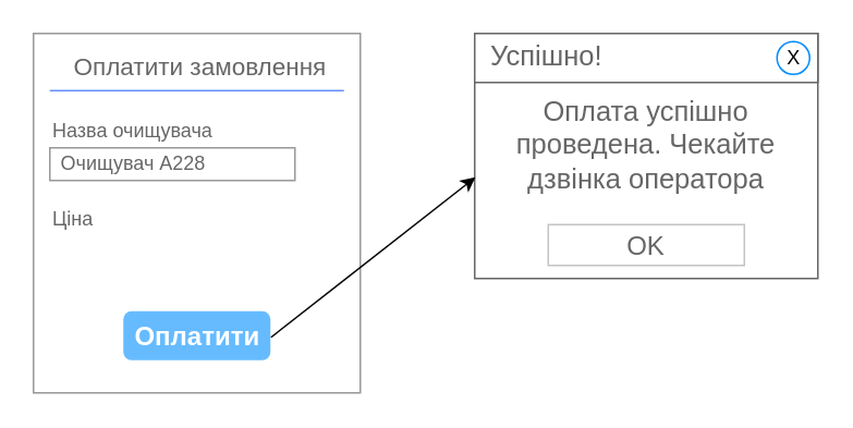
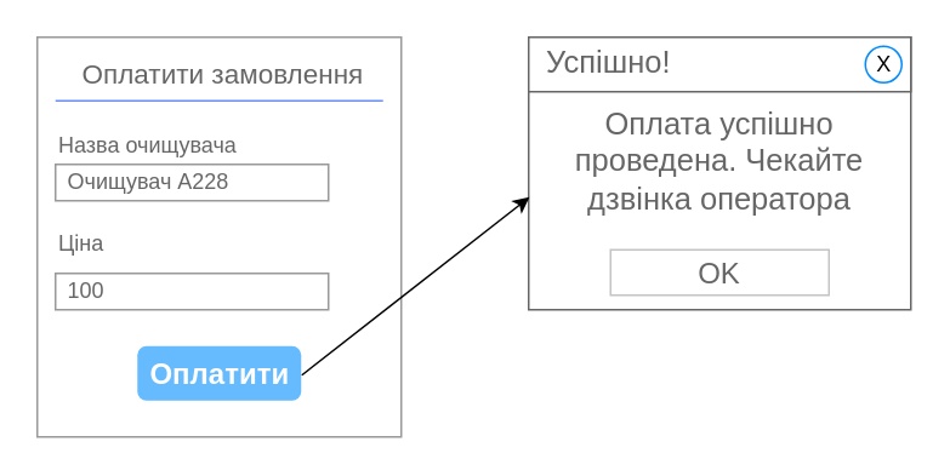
  <mxCell id="0" />
  <mxCell id="1" parent="0" />
  <mxCell id="2" value="" style="strokeWidth=1;shadow=0;dashed=0;align=center;html=1;shape=mxgraph.mockup.forms.rrect;rSize=0;strokeColor=#999999;fillColor=#ffffff;" parent="1" vertex="1"><mxGeometry x="20" y="20" width="200" height="220" as="geometry" /></mxCell>
  <mxCell id="3" value="Оплатити замовлення" style="strokeWidth=1;shadow=0;dashed=0;align=center;html=1;shape=mxgraph.mockup.forms.anchor;fontSize=15;fontColor=#666666;align=left;resizeWidth=1;spacingLeft=0;" parent="2" vertex="1"><mxGeometry width="140" height="20" relative="1" as="geometry"><mxPoint x="23" y="10" as="offset" /></mxGeometry></mxCell>
  <mxCell id="4" value="" style="shape=line;strokeColor=#668FFF;strokeWidth=1;html=1;resizeWidth=1;" parent="2" vertex="1"><mxGeometry width="180" height="10" relative="1" as="geometry"><mxPoint x="10" y="30" as="offset" /></mxGeometry></mxCell>
  <mxCell id="5" value="Назва очищувача" style="strokeWidth=1;shadow=0;dashed=0;align=center;html=1;shape=mxgraph.mockup.forms.anchor;fontSize=12;fontColor=#666666;align=left;resizeWidth=1;spacingLeft=0;" parent="2" vertex="1"><mxGeometry width="100" height="20" relative="1" as="geometry"><mxPoint x="10" y="50" as="offset" /></mxGeometry></mxCell>
  <mxCell id="6" value="Очищувач А228" style="strokeWidth=1;shadow=0;dashed=0;align=center;html=1;shape=mxgraph.mockup.forms.rrect;rSize=0;strokeColor=#999999;fontColor=#666666;align=left;spacingLeft=5;resizeWidth=1;" parent="2" vertex="1"><mxGeometry width="150" height="20" relative="1" as="geometry"><mxPoint x="10" y="70" as="offset" /></mxGeometry></mxCell>
  <mxCell id="7" value="Ціна" style="strokeWidth=1;shadow=0;dashed=0;align=center;html=1;shape=mxgraph.mockup.forms.anchor;fontSize=12;fontColor=#666666;align=left;resizeWidth=1;spacingLeft=0;" parent="2" vertex="1"><mxGeometry width="100" height="20" relative="1" as="geometry"><mxPoint x="10" y="104" as="offset" /></mxGeometry></mxCell>
  <mxCell id="8" value="Оплатити" style="strokeWidth=1;shadow=0;dashed=0;align=center;html=1;shape=mxgraph.mockup.forms.rrect;rSize=5;strokeColor=none;fontColor=#ffffff;fillColor=#66bbff;fontSize=16;fontStyle=1;" parent="2" vertex="1"><mxGeometry y="1" width="90" height="30" relative="1" as="geometry"><mxPoint x="55" y="-50" as="offset" /></mxGeometry></mxCell>
+ <mxCell id="9" value="100" style="strokeWidth=1;shadow=0;dashed=0;align=center;html=1;shape=mxgraph.mockup.forms.rrect;rSize=0;strokeColor=#999999;fontColor=#666666;align=left;spacingLeft=5;resizeWidth=1;" parent="2" vertex="1"><mxGeometry x="10" y="130" width="150" height="20" as="geometry" /></mxCell>
  <mxCell id="10" value="Оплата успішно&lt;br&gt;проведена. Чекайте дзвінка оператора" style="strokeWidth=1;shadow=0;dashed=0;align=center;html=1;shape=mxgraph.mockup.containers.rrect;rSize=0;strokeColor=#666666;fontColor=#666666;fontSize=17;verticalAlign=top;whiteSpace=wrap;fillColor=#ffffff;spacingTop=32;" parent="1" vertex="1"><mxGeometry x="290" y="20" width="210" height="150" as="geometry" /></mxCell>
  <mxCell id="11" value="Успішно!" style="strokeWidth=1;shadow=0;dashed=0;align=center;html=1;shape=mxgraph.mockup.containers.rrect;rSize=0;fontSize=17;fontColor=#666666;strokeColor=#666666;align=left;spacingLeft=8;fillColor=#ffffff;resizeWidth=1;whiteSpace=wrap;" parent="10" vertex="1"><mxGeometry width="210" height="30" relative="1" as="geometry" /></mxCell>
  <mxCell id="12" value="Х" style="shape=ellipse;strokeColor=#008cff;resizable=0;fillColor=none;html=1;" parent="11" vertex="1"><mxGeometry x="1" y="0.5" width="20" height="20" relative="1" as="geometry"><mxPoint x="-25" y="-10" as="offset" /></mxGeometry></mxCell>
  <mxCell id="13" value="OK" style="strokeWidth=1;shadow=0;dashed=0;align=center;html=1;shape=mxgraph.mockup.containers.rrect;rSize=0;fontSize=16;fontColor=#666666;strokeColor=#c4c4c4;resizable=0;whiteSpace=wrap;fillColor=#ffffff;" parent="10" vertex="1"><mxGeometry x="0.5" y="1" width="120" height="25" relative="1" as="geometry"><mxPoint x="-60" y="-33" as="offset" /></mxGeometry></mxCell>
  <mxCell id="14" value="" style="endArrow=classic;html=1;rounded=0;exitX=1.004;exitY=0.533;exitDx=0;exitDy=0;exitPerimeter=0;entryX=0.002;entryY=0.587;entryDx=0;entryDy=0;entryPerimeter=0;" parent="1" source="8" target="10" edge="1"><mxGeometry width="50" height="50" relative="1" as="geometry"><mxPoint x="200" y="170" as="sourcePoint" /><mxPoint x="250" y="120" as="targetPoint" /></mxGeometry></mxCell>
